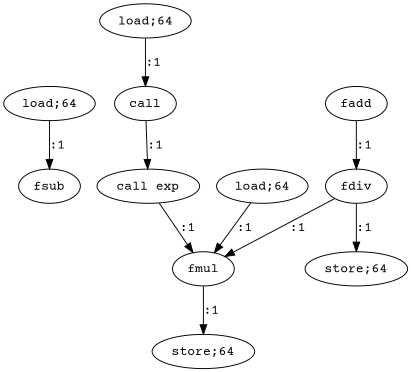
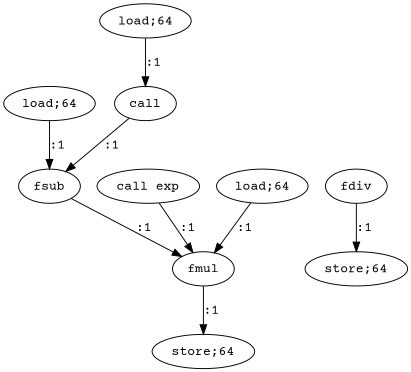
  digraph {
    fontname="Courier Prime"
    node [fontname="Courier Prime"]
    edge [fontname="Courier Prime"]
    n1 [label="store;64"]
    n2 [label="load;64"]
    n3 [label=call]
    n4 [label="call exp"]
    n5 [label=fmul]
    n6 [label="load;64"]
    n7 [label="load;64"]
    n8 [label=fsub]
-   n9 [label=fadd]
    n10 [label=fdiv]
    n11 [label="store;64"]
    n2 -> n3 [label=":1"]
-   n3 -> n4 [label=":1"]
+   n3 -> n8 [label=":1"]
    n4 -> n5 [label=":1"]
    n5 -> n1 [label=":1"]
    n6 -> n5 [label=":1"]
    n7 -> n8 [label=":1"]
-   n10 -> n5 [label=":1"]
-   n9 -> n10 [label=":1"]
+   n8 -> n5 [label=":1"]
    n10 -> n11 [label=":1"]
  }
